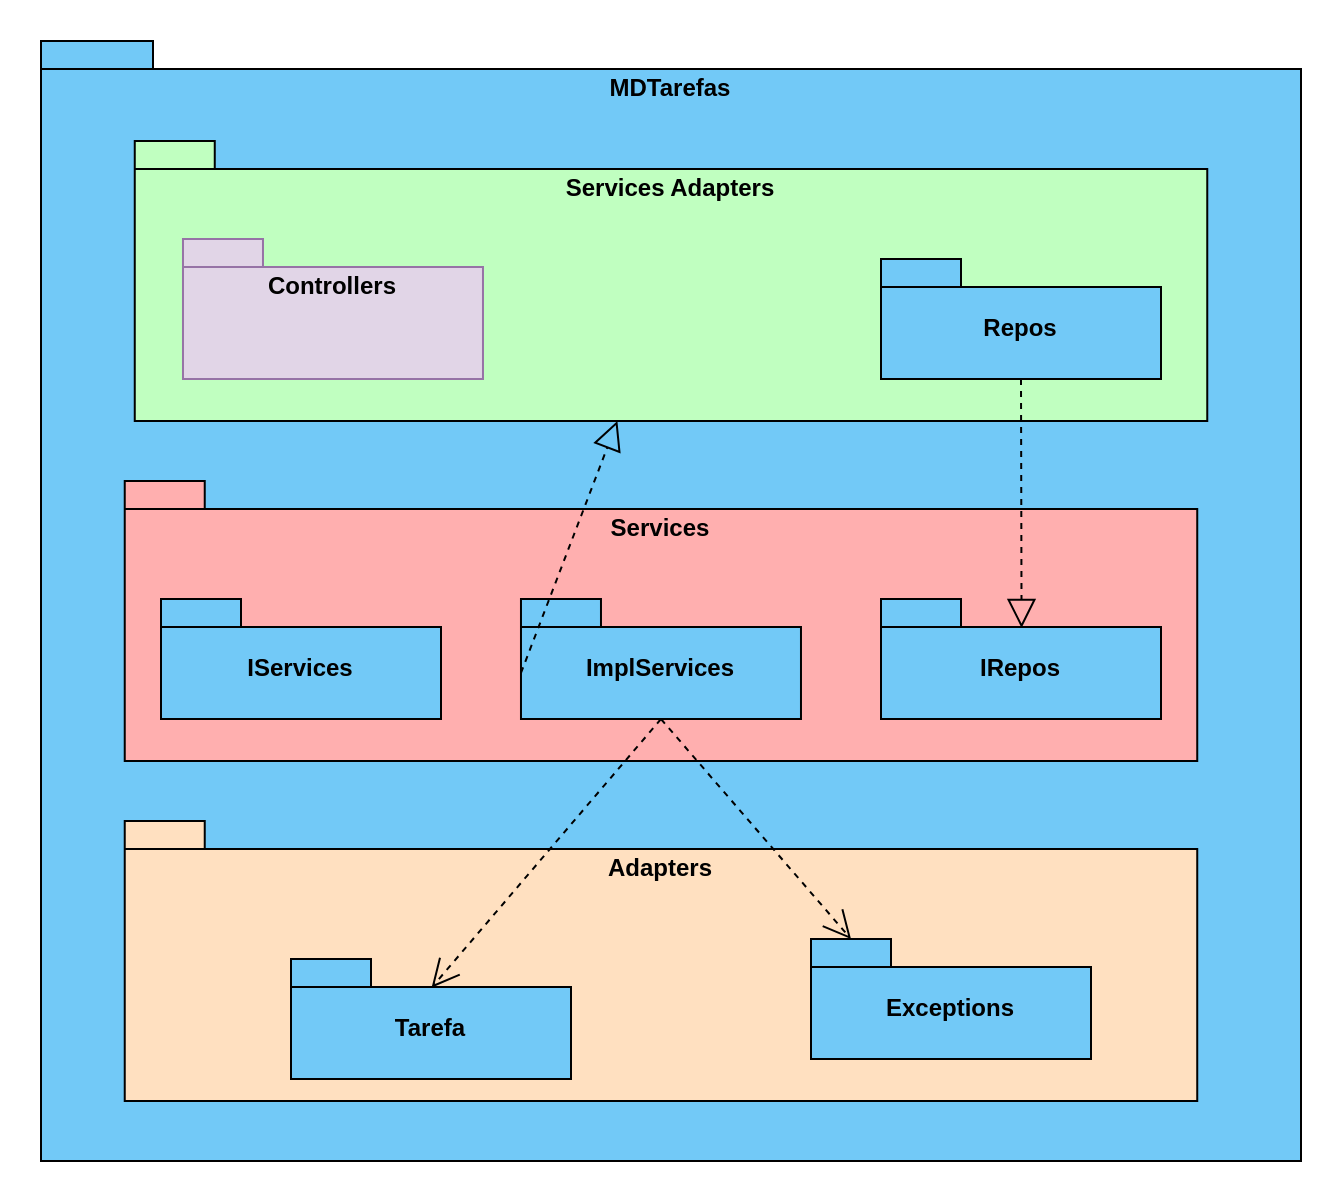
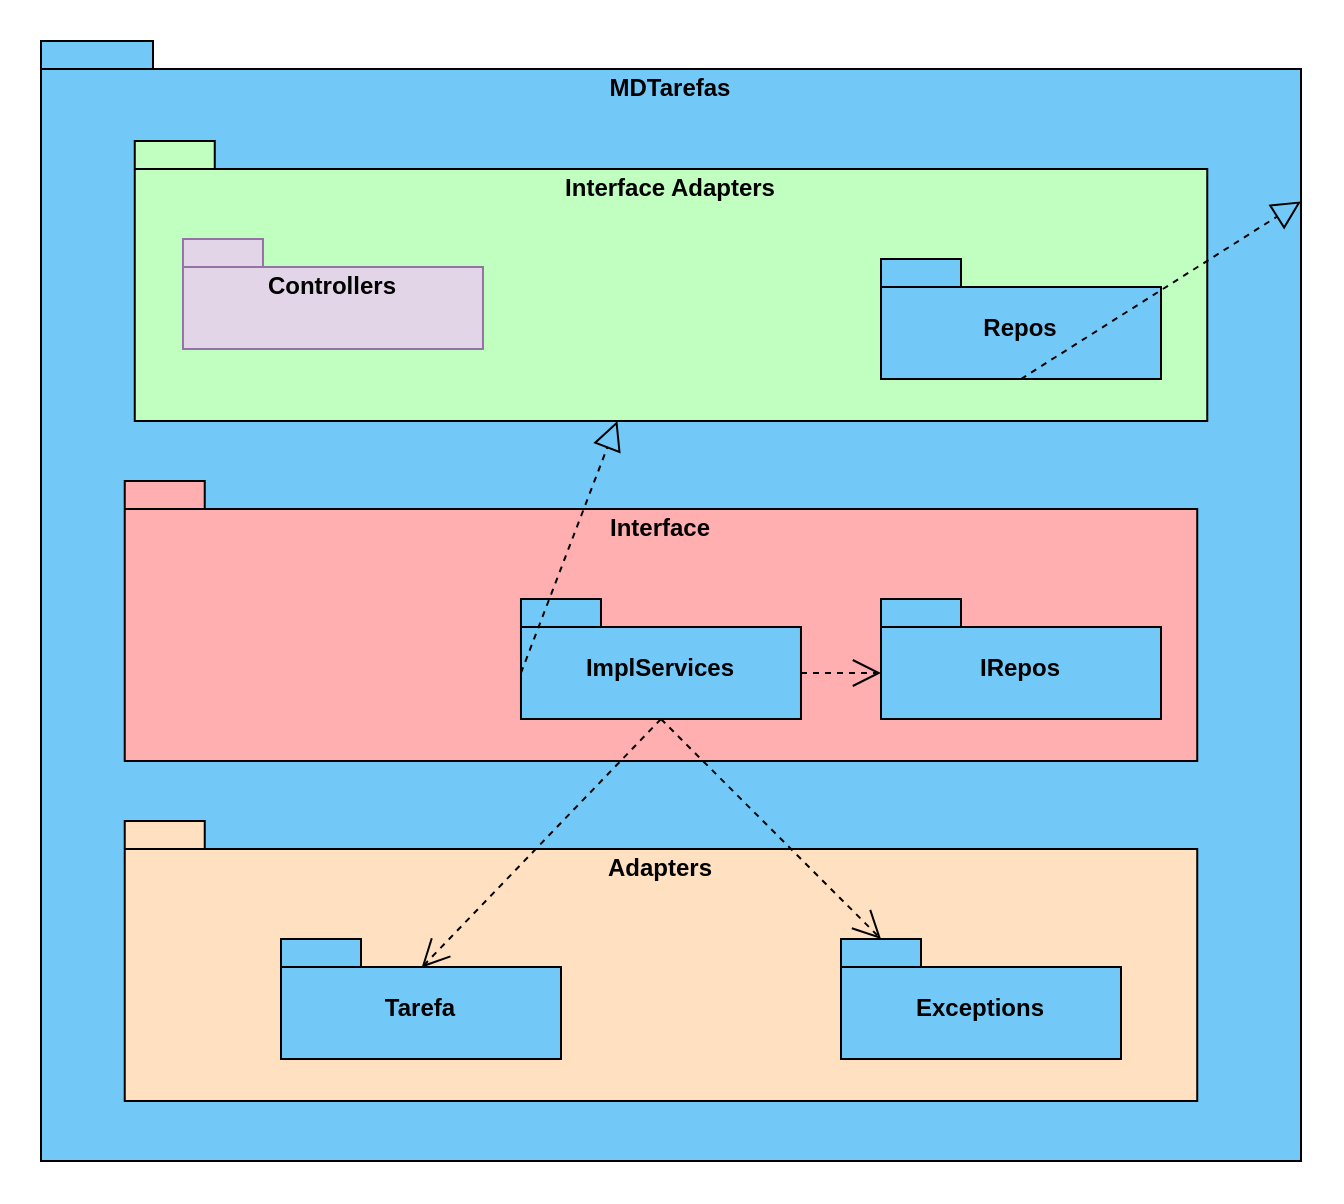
  <mxCell id="0" />
  <mxCell id="1" parent="0" />
  <mxCell id="2" value="MDTarefas" style="shape=folder;fontStyle=1;spacingTop=10;tabWidth=40;tabHeight=14;tabPosition=left;html=1;whiteSpace=wrap;verticalAlign=top;fillColor=#72C9F7;" parent="1" vertex="1"><mxGeometry x="20" y="20" width="630" height="560" as="geometry" /></mxCell>
- <mxCell id="3" value="Services Adapters" style="shape=folder;fontStyle=1;spacingTop=10;tabWidth=40;tabHeight=14;tabPosition=left;html=1;whiteSpace=wrap;verticalAlign=top;fillColor=#c0ffc0;" parent="1" vertex="1"><mxGeometry x="66.88" y="70" width="536.25" height="140" as="geometry" /></mxCell>
- <mxCell id="4" value="Controllers" style="shape=folder;fontStyle=1;spacingTop=10;tabWidth=40;tabHeight=14;tabPosition=left;html=1;whiteSpace=wrap;verticalAlign=top;fillColor=#e1d5e7;strokeColor=#9673a6;" parent="1" vertex="1"><mxGeometry x="90.99" y="119" width="150" height="70" as="geometry" /></mxCell>
+ <mxCell id="3" value="Interface Adapters" style="shape=folder;fontStyle=1;spacingTop=10;tabWidth=40;tabHeight=14;tabPosition=left;html=1;whiteSpace=wrap;verticalAlign=top;fillColor=#c0ffc0;" parent="1" vertex="1"><mxGeometry x="66.88" y="70" width="536.25" height="140" as="geometry" /></mxCell>
+ <mxCell id="4" value="Controllers" style="shape=folder;fontStyle=1;spacingTop=10;tabWidth=40;tabHeight=14;tabPosition=left;html=1;whiteSpace=wrap;verticalAlign=top;fillColor=#e1d5e7;strokeColor=#9673a6;" parent="1" vertex="1"><mxGeometry x="90.99" y="119" width="150" height="55" as="geometry" /></mxCell>
  <mxCell id="5" value="Repos" style="shape=folder;fontStyle=1;spacingTop=10;tabWidth=40;tabHeight=14;tabPosition=left;html=1;whiteSpace=wrap;fillColor=#72C9F7;" parent="1" vertex="1"><mxGeometry x="440" y="129" width="140" height="60" as="geometry" /></mxCell>
- <mxCell id="6" value="Services" style="shape=folder;fontStyle=1;spacingTop=10;tabWidth=40;tabHeight=14;tabPosition=left;html=1;whiteSpace=wrap;verticalAlign=top;fillColor=#ffafaf;" parent="1" vertex="1"><mxGeometry x="61.87" y="240" width="536.25" height="140" as="geometry" /></mxCell>
+ <mxCell id="6" value="Interface" style="shape=folder;fontStyle=1;spacingTop=10;tabWidth=40;tabHeight=14;tabPosition=left;html=1;whiteSpace=wrap;verticalAlign=top;fillColor=#ffafaf;" parent="1" vertex="1"><mxGeometry x="61.87" y="240" width="536.25" height="140" as="geometry" /></mxCell>
  <mxCell id="7" value="IRepos" style="shape=folder;fontStyle=1;spacingTop=10;tabWidth=40;tabHeight=14;tabPosition=left;html=1;whiteSpace=wrap;fillColor=#72C9F7;" parent="1" vertex="1"><mxGeometry x="440" y="299" width="140" height="60" as="geometry" /></mxCell>
- <mxCell id="8" value="IServices" style="shape=folder;fontStyle=1;spacingTop=10;tabWidth=40;tabHeight=14;tabPosition=left;html=1;whiteSpace=wrap;fillColor=#72C9F7;" parent="1" vertex="1"><mxGeometry x="80" y="299" width="140" height="60" as="geometry" /></mxCell>
  <mxCell id="9" value="ImplServices" style="shape=folder;fontStyle=1;spacingTop=10;tabWidth=40;tabHeight=14;tabPosition=left;html=1;whiteSpace=wrap;fillColor=#72C9F7;" parent="1" vertex="1"><mxGeometry x="259.99" y="299" width="140" height="60" as="geometry" /></mxCell>
  <mxCell id="10" value="Adapters" style="shape=folder;fontStyle=1;spacingTop=10;tabWidth=40;tabHeight=14;tabPosition=left;html=1;whiteSpace=wrap;verticalAlign=top;fillColor=#ffe0c0;" parent="1" vertex="1"><mxGeometry x="61.87" y="410" width="536.25" height="140" as="geometry" /></mxCell>
- <mxCell id="11" value="Exceptions" style="shape=folder;fontStyle=1;spacingTop=10;tabWidth=40;tabHeight=14;tabPosition=left;html=1;whiteSpace=wrap;fillColor=#72C9F7;" parent="1" vertex="1"><mxGeometry x="405" y="469" width="140" height="60" as="geometry" /></mxCell>
- <mxCell id="12" value="Tarefa" style="shape=folder;fontStyle=1;spacingTop=10;tabWidth=40;tabHeight=14;tabPosition=left;html=1;whiteSpace=wrap;fillColor=#72C9F7;" parent="1" vertex="1"><mxGeometry x="145" y="479" width="140" height="60" as="geometry" /></mxCell>
+ <mxCell id="11" value="Exceptions" style="shape=folder;fontStyle=1;spacingTop=10;tabWidth=40;tabHeight=14;tabPosition=left;html=1;whiteSpace=wrap;fillColor=#72C9F7;" parent="1" vertex="1"><mxGeometry x="420" y="469" width="140" height="60" as="geometry" /></mxCell>
+ <mxCell id="12" value="Tarefa" style="shape=folder;fontStyle=1;spacingTop=10;tabWidth=40;tabHeight=14;tabPosition=left;html=1;whiteSpace=wrap;fillColor=#72C9F7;" parent="1" vertex="1"><mxGeometry x="140" y="469" width="140" height="60" as="geometry" /></mxCell>
  <mxCell id="13" value="" style="endArrow=open;endSize=12;dashed=1;html=1;rounded=0;entryX=0.502;entryY=0.239;entryDx=0;entryDy=0;entryPerimeter=0;exitX=0.5;exitY=1;exitDx=0;exitDy=0;exitPerimeter=0;" parent="1" source="9" target="12" edge="1"><mxGeometry width="160" relative="1" as="geometry"><mxPoint x="220" y="350" as="sourcePoint" /><mxPoint x="380" y="350" as="targetPoint" /></mxGeometry></mxCell>
  <mxCell id="14" value="" style="endArrow=open;endSize=12;dashed=1;html=1;rounded=0;entryX=0;entryY=0;entryDx=20;entryDy=0;entryPerimeter=0;exitX=0.5;exitY=1;exitDx=0;exitDy=0;exitPerimeter=0;" parent="1" source="9" target="11" edge="1"><mxGeometry width="160" relative="1" as="geometry"><mxPoint x="340" y="369" as="sourcePoint" /><mxPoint x="340" y="493" as="targetPoint" /></mxGeometry></mxCell>
  <mxCell id="15" value="" style="endArrow=block;dashed=1;endFill=0;endSize=12;html=1;rounded=0;exitX=0;exitY=0;exitDx=0;exitDy=37;exitPerimeter=0;" parent="1" source="9" target="3" edge="1"><mxGeometry width="160" relative="1" as="geometry"><mxPoint x="280" y="310" as="sourcePoint" /><mxPoint x="440" y="310" as="targetPoint" /></mxGeometry></mxCell>
- <mxCell id="17" value="" style="endArrow=block;dashed=1;endFill=0;endSize=12;html=1;rounded=0;exitX=0.5;exitY=1;exitDx=0;exitDy=0;exitPerimeter=0;entryX=0.502;entryY=0.241;entryDx=0;entryDy=0;entryPerimeter=0;" parent="1" source="5" target="7" edge="1"><mxGeometry width="160" relative="1" as="geometry"><mxPoint x="270" y="346" as="sourcePoint" /><mxPoint x="230" y="346" as="targetPoint" /></mxGeometry></mxCell>
+ <mxCell id="16" value="" style="endArrow=open;endSize=12;dashed=1;html=1;rounded=0;exitX=0;exitY=0;exitDx=140;exitDy=37;exitPerimeter=0;entryX=0;entryY=0;entryDx=0;entryDy=37;entryPerimeter=0;" parent="1" source="9" target="7" edge="1"><mxGeometry width="160" relative="1" as="geometry"><mxPoint x="280" y="310" as="sourcePoint" /><mxPoint x="440" y="310" as="targetPoint" /></mxGeometry></mxCell>
+ <mxCell id="17" value="" style="endArrow=block;dashed=1;endFill=0;endSize=12;html=1;rounded=0;exitX=0.5;exitY=1;exitDx=0;exitDy=0;exitPerimeter=0;" parent="1" source="5" target="2" edge="1"><mxGeometry width="160" relative="1" as="geometry"><mxPoint x="270" y="346" as="sourcePoint" /><mxPoint x="230" y="346" as="targetPoint" /></mxGeometry></mxCell>
